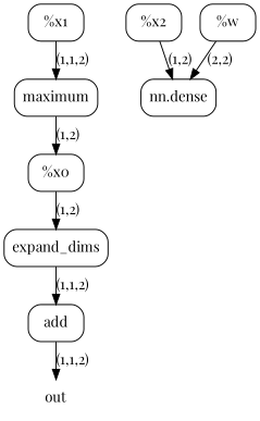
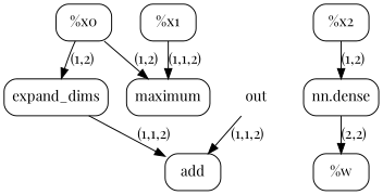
  digraph {
    fontname="Playfair Display"
    ranksep=0.3
    node [fontname="Playfair Display" shape=box style=rounded]
    edge [fontname="Playfair Display"]
    n1 [label="%x0"]
    maximum
    expand_dims
    n4 [label="%x1"]
    n5 [label="%x2"]
    "nn.dense"
    n7 [label="%w"]
    add
    out [shape=none]
-   maximum -> n1 [label="(1,2)"]
+   n1 -> maximum [label="(1,2)"]
    n1 -> expand_dims [label="(1,2)"]
    expand_dims -> add [label="(1,1,2)"]
    n4 -> maximum [label="(1,1,2)"]
    n5 -> "nn.dense" [label="(1,2)"]
-   n7 -> "nn.dense" [label="(2,2)"]
-   add -> out [label="(1,1,2)"]
+   "nn.dense" -> n7 [label="(2,2)"]
+   out -> add [label="(1,1,2)"]
  }
